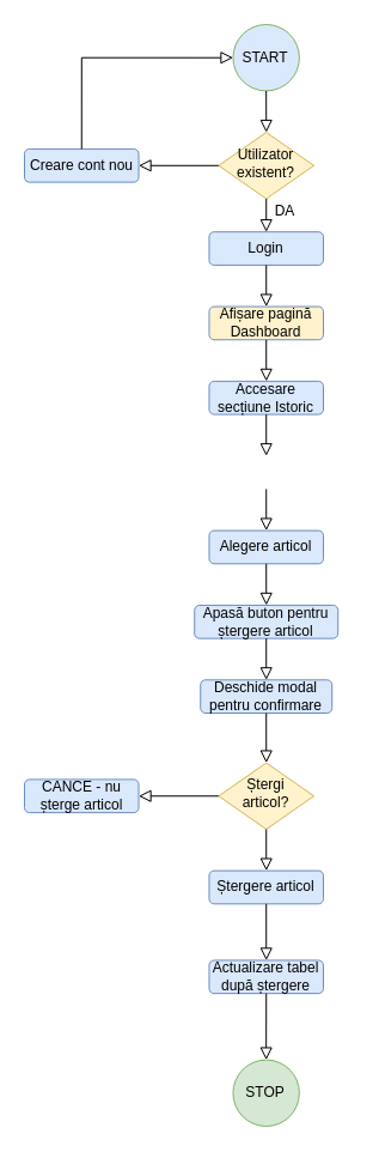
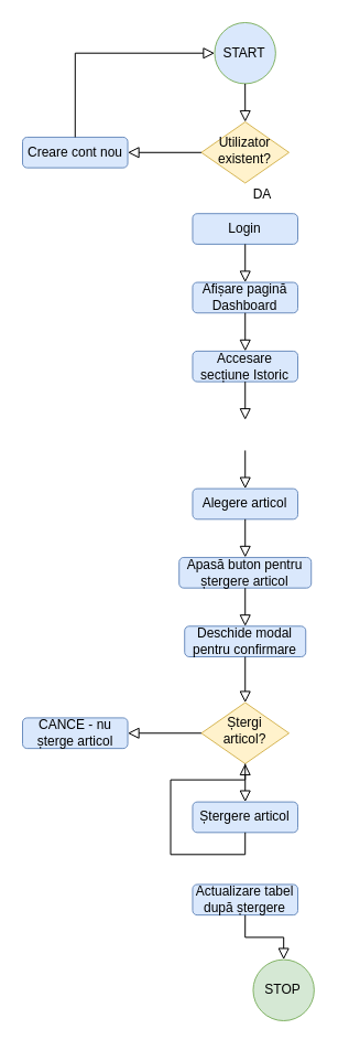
  <mxCell id="0" />
  <mxCell id="1" parent="0" />
  <mxCell id="2" value="" style="group" vertex="1" connectable="0" parent="1"><mxGeometry x="20" y="20" width="274.459" height="920" as="geometry" /></mxCell>
  <mxCell id="3" value="" style="group" vertex="1" connectable="0" parent="2"><mxGeometry width="274.459" height="831.323" as="geometry" /></mxCell>
  <mxCell id="4" value="Creare cont nou" style="rounded=1;whiteSpace=wrap;html=1;fontSize=12;glass=0;strokeWidth=1;shadow=0;fillColor=#dae8fc;strokeColor=#6c8ebf;" vertex="1" parent="3"><mxGeometry y="103.915" width="95.541" height="27.711" as="geometry" /></mxCell>
  <mxCell id="5" value="CANCE - nu șterge articol" style="rounded=1;whiteSpace=wrap;html=1;fontSize=12;glass=0;strokeWidth=1;shadow=0;fillColor=#dae8fc;strokeColor=#6c8ebf;" vertex="1" parent="3"><mxGeometry y="630.42" width="95.541" height="27.711" as="geometry" /></mxCell>
  <mxCell id="6" value="" style="group" vertex="1" connectable="0" parent="3"><mxGeometry x="154.459" width="120" height="809.154" as="geometry" /></mxCell>
  <mxCell id="7" value="Login" style="rounded=1;whiteSpace=wrap;html=1;fontSize=12;glass=0;strokeWidth=1;shadow=0;fillColor=#dae8fc;strokeColor=#6c8ebf;" vertex="1" parent="6"><mxGeometry y="173.192" width="95.541" height="27.711" as="geometry" /></mxCell>
  <mxCell id="8" value="START" style="ellipse;whiteSpace=wrap;html=1;aspect=fixed;fillColor=#dae8fc;strokeColor=#82b366;" vertex="1" parent="6"><mxGeometry x="19.99" width="55.422" height="55.422" as="geometry" /></mxCell>
  <mxCell id="9" value="" style="rounded=0;html=1;jettySize=auto;orthogonalLoop=1;fontSize=11;endArrow=block;endFill=0;endSize=8;strokeWidth=1;shadow=0;labelBackgroundColor=none;edgeStyle=orthogonalEdgeStyle;exitX=0.5;exitY=1;exitDx=0;exitDy=0;" edge="1" parent="6" source="8"><mxGeometry relative="1" as="geometry"><mxPoint x="4.777" y="180.12" as="sourcePoint" /><mxPoint x="47.771" y="90.06" as="targetPoint" /></mxGeometry></mxCell>
- <mxCell id="10" value="Afișare pagină Dashboard" style="rounded=1;whiteSpace=wrap;html=1;fontSize=12;glass=0;strokeWidth=1;shadow=0;fillColor=#fff2cc;strokeColor=#6c8ebf;" vertex="1" parent="6"><mxGeometry y="235.541" width="95.541" height="27.711" as="geometry" /></mxCell>
+ <mxCell id="10" value="Afișare pagină Dashboard" style="rounded=1;whiteSpace=wrap;html=1;fontSize=12;glass=0;strokeWidth=1;shadow=0;fillColor=#dae8fc;strokeColor=#6c8ebf;" vertex="1" parent="6"><mxGeometry y="235.541" width="95.541" height="27.711" as="geometry" /></mxCell>
  <mxCell id="11" value="" style="rounded=0;html=1;jettySize=auto;orthogonalLoop=1;fontSize=11;endArrow=block;endFill=0;endSize=8;strokeWidth=1;shadow=0;labelBackgroundColor=none;edgeStyle=orthogonalEdgeStyle;exitX=0.5;exitY=1;exitDx=0;exitDy=0;entryX=0.5;entryY=0;entryDx=0;entryDy=0;" edge="1" parent="6" source="7" target="10"><mxGeometry relative="1" as="geometry"><mxPoint x="43.83" y="214.758" as="sourcePoint" /><mxPoint x="47.771" y="235.541" as="targetPoint" /></mxGeometry></mxCell>
  <mxCell id="12" value="Utilizator existent?" style="rhombus;whiteSpace=wrap;html=1;shadow=0;fontFamily=Helvetica;fontSize=12;align=center;strokeWidth=1;spacing=6;spacingTop=-4;fillColor=#fff2cc;strokeColor=#d6b656;" vertex="1" parent="6"><mxGeometry x="7.962" y="90.06" width="79.618" height="55.422" as="geometry" /></mxCell>
- <mxCell id="13" value="" style="rounded=0;html=1;jettySize=auto;orthogonalLoop=1;fontSize=11;endArrow=block;endFill=0;endSize=8;strokeWidth=1;shadow=0;labelBackgroundColor=none;edgeStyle=orthogonalEdgeStyle;exitX=0.5;exitY=1;exitDx=0;exitDy=0;entryX=0.5;entryY=0;entryDx=0;entryDy=0;" edge="1" parent="6" source="12" target="7"><mxGeometry relative="1" as="geometry"><mxPoint x="55.732" y="62.349" as="sourcePoint" /><mxPoint x="55.732" y="96.988" as="targetPoint" /></mxGeometry></mxCell>
  <mxCell id="14" value="DA" style="text;html=1;strokeColor=none;fillColor=none;align=center;verticalAlign=middle;whiteSpace=wrap;rounded=0;" vertex="1" parent="6"><mxGeometry x="39.809" y="145.481" width="47.771" height="20.783" as="geometry" /></mxCell>
  <mxCell id="15" value="Accesare secțiune Istoric" style="rounded=1;whiteSpace=wrap;html=1;fontSize=12;glass=0;strokeWidth=1;shadow=0;fillColor=#dae8fc;strokeColor=#6c8ebf;" vertex="1" parent="6"><mxGeometry y="297.891" width="95.541" height="27.711" as="geometry" /></mxCell>
  <mxCell id="16" value="" style="rounded=0;html=1;jettySize=auto;orthogonalLoop=1;fontSize=11;endArrow=block;endFill=0;endSize=8;strokeWidth=1;shadow=0;labelBackgroundColor=none;edgeStyle=orthogonalEdgeStyle;exitX=0.5;exitY=1;exitDx=0;exitDy=0;entryX=0.5;entryY=0;entryDx=0;entryDy=0;" edge="1" parent="6" target="15"><mxGeometry relative="1" as="geometry"><mxPoint x="47.771" y="263.252" as="sourcePoint" /><mxPoint x="47.771" y="297.891" as="targetPoint" /></mxGeometry></mxCell>
  <mxCell id="17" value="" style="rounded=0;html=1;jettySize=auto;orthogonalLoop=1;fontSize=11;endArrow=block;endFill=0;endSize=8;strokeWidth=1;shadow=0;labelBackgroundColor=none;edgeStyle=orthogonalEdgeStyle;exitX=0.5;exitY=1;exitDx=0;exitDy=0;entryX=0.5;entryY=0;entryDx=0;entryDy=0;" edge="1" parent="6"><mxGeometry relative="1" as="geometry"><mxPoint x="47.771" y="387.951" as="sourcePoint" /><mxPoint x="47.771" y="422.589" as="targetPoint" /></mxGeometry></mxCell>
  <mxCell id="18" value="" style="rounded=0;html=1;jettySize=auto;orthogonalLoop=1;fontSize=11;endArrow=block;endFill=0;endSize=8;strokeWidth=1;shadow=0;labelBackgroundColor=none;edgeStyle=orthogonalEdgeStyle;exitX=0.5;exitY=1;exitDx=0;exitDy=0;" edge="1" parent="6" source="15"><mxGeometry relative="1" as="geometry"><mxPoint x="55.732" y="394.878" as="sourcePoint" /><mxPoint x="47.771" y="360.24" as="targetPoint" /></mxGeometry></mxCell>
  <mxCell id="19" value="Apasă buton pentru ștergere articol" style="rounded=1;whiteSpace=wrap;html=1;fontSize=12;glass=0;strokeWidth=1;shadow=0;fillColor=#dae8fc;strokeColor=#6c8ebf;" vertex="1" parent="6"><mxGeometry x="-12.23" y="484.94" width="120" height="27.71" as="geometry" /></mxCell>
  <mxCell id="20" value="Deschide modal pentru confirmare" style="rounded=1;whiteSpace=wrap;html=1;fontSize=12;glass=0;strokeWidth=1;shadow=0;fillColor=#dae8fc;strokeColor=#6c8ebf;" vertex="1" parent="6"><mxGeometry x="-7.23" y="547.29" width="110" height="27.71" as="geometry" /></mxCell>
  <mxCell id="21" value="" style="rounded=0;html=1;jettySize=auto;orthogonalLoop=1;fontSize=11;endArrow=block;endFill=0;endSize=8;strokeWidth=1;shadow=0;labelBackgroundColor=none;edgeStyle=orthogonalEdgeStyle;exitX=0.5;exitY=1;exitDx=0;exitDy=0;entryX=0.5;entryY=0;entryDx=0;entryDy=0;" edge="1" parent="6" target="20"><mxGeometry relative="1" as="geometry"><mxPoint x="47.771" y="512.649" as="sourcePoint" /><mxPoint x="47.771" y="547.288" as="targetPoint" /></mxGeometry></mxCell>
  <mxCell id="22" value="Ștergi articol?" style="rhombus;whiteSpace=wrap;html=1;shadow=0;fontFamily=Helvetica;fontSize=12;align=center;strokeWidth=1;spacing=6;spacingTop=-4;fillColor=#fff2cc;strokeColor=#d6b656;" vertex="1" parent="6"><mxGeometry x="7.962" y="616.564" width="79.618" height="55.422" as="geometry" /></mxCell>
  <mxCell id="23" value="" style="rounded=0;html=1;jettySize=auto;orthogonalLoop=1;fontSize=11;endArrow=block;endFill=0;endSize=8;strokeWidth=1;shadow=0;labelBackgroundColor=none;edgeStyle=orthogonalEdgeStyle;exitX=0.5;exitY=1;exitDx=0;exitDy=0;entryX=0.5;entryY=0;entryDx=0;entryDy=0;" edge="1" parent="6" source="20" target="22"><mxGeometry relative="1" as="geometry"><mxPoint x="55.732" y="519.577" as="sourcePoint" /><mxPoint x="55.732" y="554.215" as="targetPoint" /></mxGeometry></mxCell>
  <mxCell id="24" value="Alegere articol" style="rounded=1;whiteSpace=wrap;html=1;fontSize=12;glass=0;strokeWidth=1;shadow=0;fillColor=#dae8fc;strokeColor=#6c8ebf;" vertex="1" parent="6"><mxGeometry y="422.589" width="95.541" height="27.711" as="geometry" /></mxCell>
  <mxCell id="25" value="" style="rounded=0;html=1;jettySize=auto;orthogonalLoop=1;fontSize=11;endArrow=block;endFill=0;endSize=8;strokeWidth=1;shadow=0;labelBackgroundColor=none;edgeStyle=orthogonalEdgeStyle;exitX=0.5;exitY=1;exitDx=0;exitDy=0;entryX=0.5;entryY=0;entryDx=0;entryDy=0;" edge="1" parent="6"><mxGeometry relative="1" as="geometry"><mxPoint x="47.771" y="450.3" as="sourcePoint" /><mxPoint x="47.771" y="484.938" as="targetPoint" /></mxGeometry></mxCell>
  <mxCell id="26" value="Ștergere articol" style="rounded=1;whiteSpace=wrap;html=1;fontSize=12;glass=0;strokeWidth=1;shadow=0;fillColor=#dae8fc;strokeColor=#6c8ebf;" vertex="1" parent="6"><mxGeometry y="706.624" width="95.541" height="27.711" as="geometry" /></mxCell>
  <mxCell id="27" value="" style="rounded=0;html=1;jettySize=auto;orthogonalLoop=1;fontSize=11;endArrow=block;endFill=0;endSize=8;strokeWidth=1;shadow=0;labelBackgroundColor=none;edgeStyle=orthogonalEdgeStyle;exitX=0.5;exitY=1;exitDx=0;exitDy=0;entryX=0.5;entryY=0;entryDx=0;entryDy=0;" edge="1" parent="6" target="26"><mxGeometry relative="1" as="geometry"><mxPoint x="47.771" y="671.986" as="sourcePoint" /><mxPoint x="47.771" y="706.624" as="targetPoint" /></mxGeometry></mxCell>
  <mxCell id="28" value="Actualizare tabel după ștergere" style="rounded=1;whiteSpace=wrap;html=1;fontSize=12;glass=0;strokeWidth=1;shadow=0;fillColor=#dae8fc;strokeColor=#6c8ebf;" vertex="1" parent="6"><mxGeometry y="781.443" width="95.541" height="27.711" as="geometry" /></mxCell>
- <mxCell id="29" value="" style="rounded=0;html=1;jettySize=auto;orthogonalLoop=1;fontSize=11;endArrow=block;endFill=0;endSize=8;strokeWidth=1;shadow=0;labelBackgroundColor=none;edgeStyle=orthogonalEdgeStyle;entryX=0.5;entryY=0;entryDx=0;entryDy=0;exitX=0.5;exitY=1;exitDx=0;exitDy=0;" edge="1" parent="6" target="28" source="26"><mxGeometry relative="1" as="geometry"><mxPoint x="48.041" y="739.877" as="sourcePoint" /><mxPoint x="-227.229" y="683.073" as="targetPoint" /></mxGeometry></mxCell>
+ <mxCell id="29" value="" style="rounded=0;html=1;jettySize=auto;orthogonalLoop=1;fontSize=11;endArrow=block;endFill=0;endSize=8;strokeWidth=1;shadow=0;labelBackgroundColor=none;edgeStyle=orthogonalEdgeStyle;exitX=0.5;exitY=1;exitDx=0;exitDy=0;" edge="1" parent="6" target="22" source="26"><mxGeometry relative="1" as="geometry"><mxPoint x="48.041" y="739.877" as="sourcePoint" /><mxPoint x="-227.229" y="683.073" as="targetPoint" /></mxGeometry></mxCell>
  <mxCell id="30" value="" style="rounded=0;html=1;jettySize=auto;orthogonalLoop=1;fontSize=11;endArrow=block;endFill=0;endSize=8;strokeWidth=1;shadow=0;labelBackgroundColor=none;edgeStyle=orthogonalEdgeStyle;exitX=0;exitY=0.5;exitDx=0;exitDy=0;entryX=1;entryY=0.5;entryDx=0;entryDy=0;" edge="1" parent="3" source="12" target="4"><mxGeometry relative="1" as="geometry"><mxPoint x="210.191" y="207.831" as="sourcePoint" /><mxPoint x="210.191" y="242.469" as="targetPoint" /></mxGeometry></mxCell>
  <mxCell id="31" value="" style="rounded=0;html=1;jettySize=auto;orthogonalLoop=1;fontSize=11;endArrow=block;endFill=0;endSize=8;strokeWidth=1;shadow=0;labelBackgroundColor=none;edgeStyle=orthogonalEdgeStyle;exitX=0.5;exitY=0;exitDx=0;exitDy=0;entryX=0;entryY=0.5;entryDx=0;entryDy=0;" edge="1" parent="3" source="4" target="8"><mxGeometry relative="1" as="geometry"><mxPoint x="170.382" y="124.698" as="sourcePoint" /><mxPoint x="103.503" y="124.698" as="targetPoint" /></mxGeometry></mxCell>
  <mxCell id="32" value="" style="rounded=0;html=1;jettySize=auto;orthogonalLoop=1;fontSize=11;endArrow=block;endFill=0;endSize=8;strokeWidth=1;shadow=0;labelBackgroundColor=none;edgeStyle=orthogonalEdgeStyle;entryX=1;entryY=0.5;entryDx=0;entryDy=0;exitX=0;exitY=0.5;exitDx=0;exitDy=0;" edge="1" parent="3" source="22" target="5"><mxGeometry relative="1" as="geometry"><mxPoint x="151.274" y="644.275" as="sourcePoint" /><mxPoint x="127.389" y="644.275" as="targetPoint" /></mxGeometry></mxCell>
- <mxCell id="33" value="STOP" style="ellipse;whiteSpace=wrap;html=1;aspect=fixed;fillColor=#d5e8d4;strokeColor=#82b366;" vertex="1" parent="2"><mxGeometry x="174.449" y="864.578" width="55.422" height="55.422" as="geometry" /></mxCell>
+ <mxCell id="33" value="STOP" style="ellipse;whiteSpace=wrap;html=1;aspect=fixed;fillColor=#d5e8d4;strokeColor=#82b366;" vertex="1" parent="2"><mxGeometry x="209.449" y="849.578" width="55.422" height="55.422" as="geometry" /></mxCell>
  <mxCell id="34" value="" style="rounded=0;html=1;jettySize=auto;orthogonalLoop=1;fontSize=11;endArrow=block;endFill=0;endSize=8;strokeWidth=1;shadow=0;labelBackgroundColor=none;edgeStyle=orthogonalEdgeStyle;entryX=0.5;entryY=0;entryDx=0;entryDy=0;exitX=0.5;exitY=1;exitDx=0;exitDy=0;" edge="1" parent="2" source="28" target="33"><mxGeometry relative="1" as="geometry"><mxPoint x="200" y="806.383" as="sourcePoint" /><mxPoint x="210.563" y="789.757" as="targetPoint" /></mxGeometry></mxCell>
